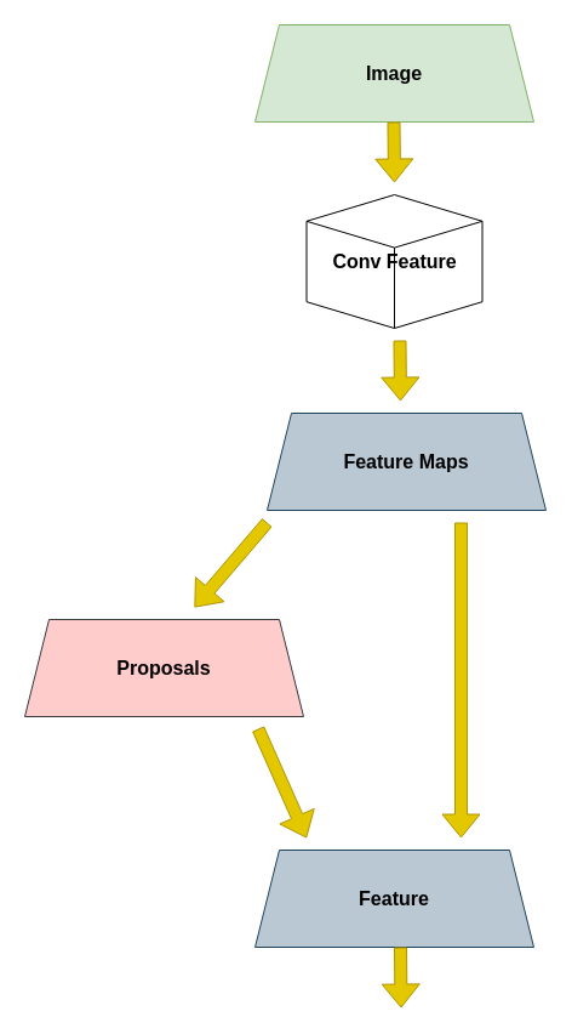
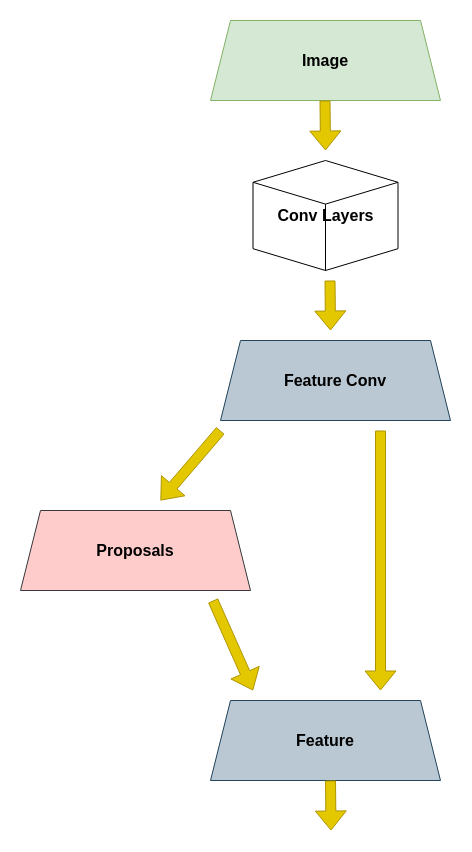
  <mxCell id="0" />
  <mxCell id="1" parent="0" />
- <mxCell id="2" value="&lt;b&gt;&lt;font style=&quot;font-size: 16px&quot;&gt;Conv Feature&lt;/font&gt;&lt;/b&gt;" style="html=1;whiteSpace=wrap;shape=isoCube2;backgroundOutline=1;isoAngle=9.5;" vertex="1" parent="1"><mxGeometry x="252.5" y="160" width="145" height="110" as="geometry" /></mxCell>
+ <mxCell id="2" value="&lt;b&gt;&lt;font style=&quot;font-size: 16px&quot;&gt;Conv Layers&lt;/font&gt;&lt;/b&gt;" style="html=1;whiteSpace=wrap;shape=isoCube2;backgroundOutline=1;isoAngle=9.5;" vertex="1" parent="1"><mxGeometry x="252.5" y="160" width="145" height="110" as="geometry" /></mxCell>
  <mxCell id="3" value="&lt;b&gt;Image&lt;/b&gt;" style="shape=trapezoid;perimeter=trapezoidPerimeter;whiteSpace=wrap;html=1;fixedSize=1;fontSize=16;fillColor=#d5e8d4;strokeColor=#82b366;" vertex="1" parent="1"><mxGeometry x="210" y="20" width="230" height="80" as="geometry" /></mxCell>
- <mxCell id="4" value="&lt;b&gt;Feature Maps&lt;/b&gt;" style="shape=trapezoid;perimeter=trapezoidPerimeter;whiteSpace=wrap;html=1;fixedSize=1;fontSize=16;fillColor=#bac8d3;strokeColor=#23445d;" vertex="1" parent="1"><mxGeometry x="220" y="340" width="230" height="80" as="geometry" /></mxCell>
+ <mxCell id="4" value="&lt;b&gt;Feature Conv&lt;/b&gt;" style="shape=trapezoid;perimeter=trapezoidPerimeter;whiteSpace=wrap;html=1;fixedSize=1;fontSize=16;fillColor=#bac8d3;strokeColor=#23445d;" vertex="1" parent="1"><mxGeometry x="220" y="340" width="230" height="80" as="geometry" /></mxCell>
  <mxCell id="5" value="&lt;b&gt;Proposals&lt;/b&gt;" style="shape=trapezoid;perimeter=trapezoidPerimeter;whiteSpace=wrap;html=1;fixedSize=1;fontSize=16;fillColor=#ffcccc;strokeColor=#36393d;" vertex="1" parent="1"><mxGeometry x="20" y="510" width="230" height="80" as="geometry" /></mxCell>
  <mxCell id="6" value="&lt;b&gt;Feature&lt;/b&gt;" style="shape=trapezoid;perimeter=trapezoidPerimeter;whiteSpace=wrap;html=1;fixedSize=1;fontSize=16;fillColor=#bac8d3;strokeColor=#23445d;" vertex="1" parent="1"><mxGeometry x="210" y="700" width="230" height="80" as="geometry" /></mxCell>
  <mxCell id="7" value="" style="shape=flexArrow;endArrow=classic;html=1;rounded=0;fontSize=16;fillColor=#e3c800;strokeColor=#B09500;" edge="1" parent="1"><mxGeometry width="50" height="50" relative="1" as="geometry"><mxPoint x="324.5" y="100" as="sourcePoint" /><mxPoint x="325" y="150" as="targetPoint" /></mxGeometry></mxCell>
  <mxCell id="8" value="" style="shape=flexArrow;endArrow=classic;html=1;rounded=0;fontSize=16;fillColor=#e3c800;strokeColor=#B09500;" edge="1" parent="1"><mxGeometry width="50" height="50" relative="1" as="geometry"><mxPoint x="329.5" y="280" as="sourcePoint" /><mxPoint x="330" y="330" as="targetPoint" /></mxGeometry></mxCell>
  <mxCell id="9" value="" style="shape=flexArrow;endArrow=classic;html=1;rounded=0;fontSize=16;fillColor=#e3c800;strokeColor=#B09500;" edge="1" parent="1"><mxGeometry width="50" height="50" relative="1" as="geometry"><mxPoint x="220" y="430" as="sourcePoint" /><mxPoint x="160" y="500" as="targetPoint" /></mxGeometry></mxCell>
  <mxCell id="10" value="" style="shape=flexArrow;endArrow=classic;html=1;rounded=0;fontSize=16;fillColor=#e3c800;strokeColor=#B09500;" edge="1" parent="1"><mxGeometry width="50" height="50" relative="1" as="geometry"><mxPoint x="212.5" y="600" as="sourcePoint" /><mxPoint x="252.5" y="690" as="targetPoint" /></mxGeometry></mxCell>
  <mxCell id="11" value="" style="shape=flexArrow;endArrow=classic;html=1;rounded=0;fontSize=16;fillColor=#e3c800;strokeColor=#B09500;" edge="1" parent="1"><mxGeometry width="50" height="50" relative="1" as="geometry"><mxPoint x="380" y="430" as="sourcePoint" /><mxPoint x="380" y="690" as="targetPoint" /></mxGeometry></mxCell>
  <mxCell id="12" value="" style="shape=flexArrow;endArrow=classic;html=1;rounded=0;fontSize=16;fillColor=#e3c800;strokeColor=#B09500;" edge="1" parent="1"><mxGeometry width="50" height="50" relative="1" as="geometry"><mxPoint x="330" y="780" as="sourcePoint" /><mxPoint x="330.5" y="830" as="targetPoint" /></mxGeometry></mxCell>
